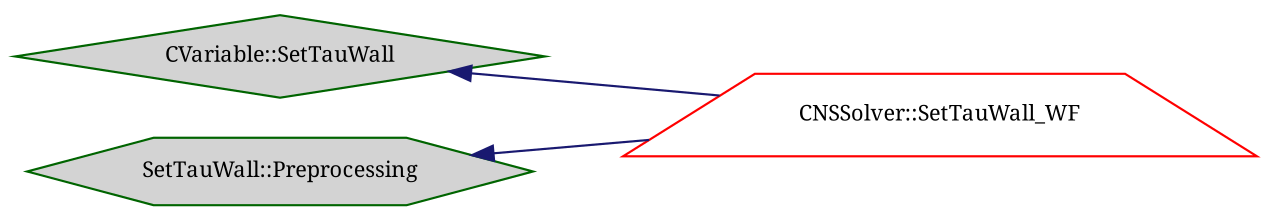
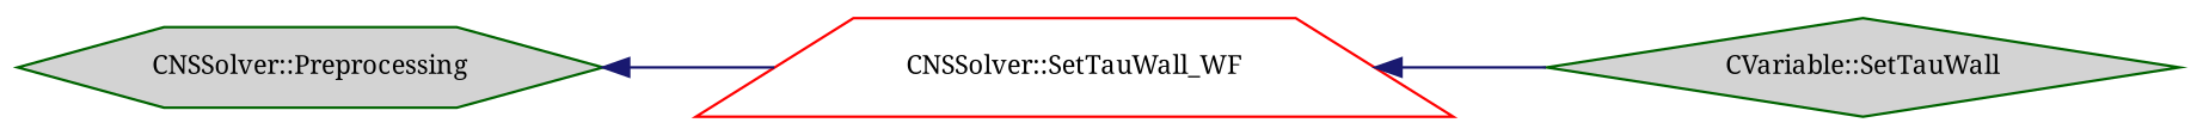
  digraph {
    fontname="Noto Serif"
    rankdir=LR
    node [color=darkgreen fillcolor=lightgrey fontname="Noto Serif" fontsize=10 style=filled]
    edge [color=midnightblue dir=back fontname="Noto Serif" fontsize=10 labelfontname=Helvetica labelfontsize=10 style=solid]
    n1 [fontcolor=black height=0.2 label="CVariable::SetTauWall" shape=diamond width=0.4]
    n2 [color=red fillcolor=white height=0.2 label="CNSSolver::SetTauWall_WF" shape=trapezium width=0.4]
-   n3 [height=0.2 label="SetTauWall::Preprocessing" shape=hexagon width=0.4]
-   n1 -> n2
+   n3 [height=0.2 label="CNSSolver::Preprocessing" shape=hexagon width=0.4]
+   n2 -> n1
    n3 -> n2
  }
